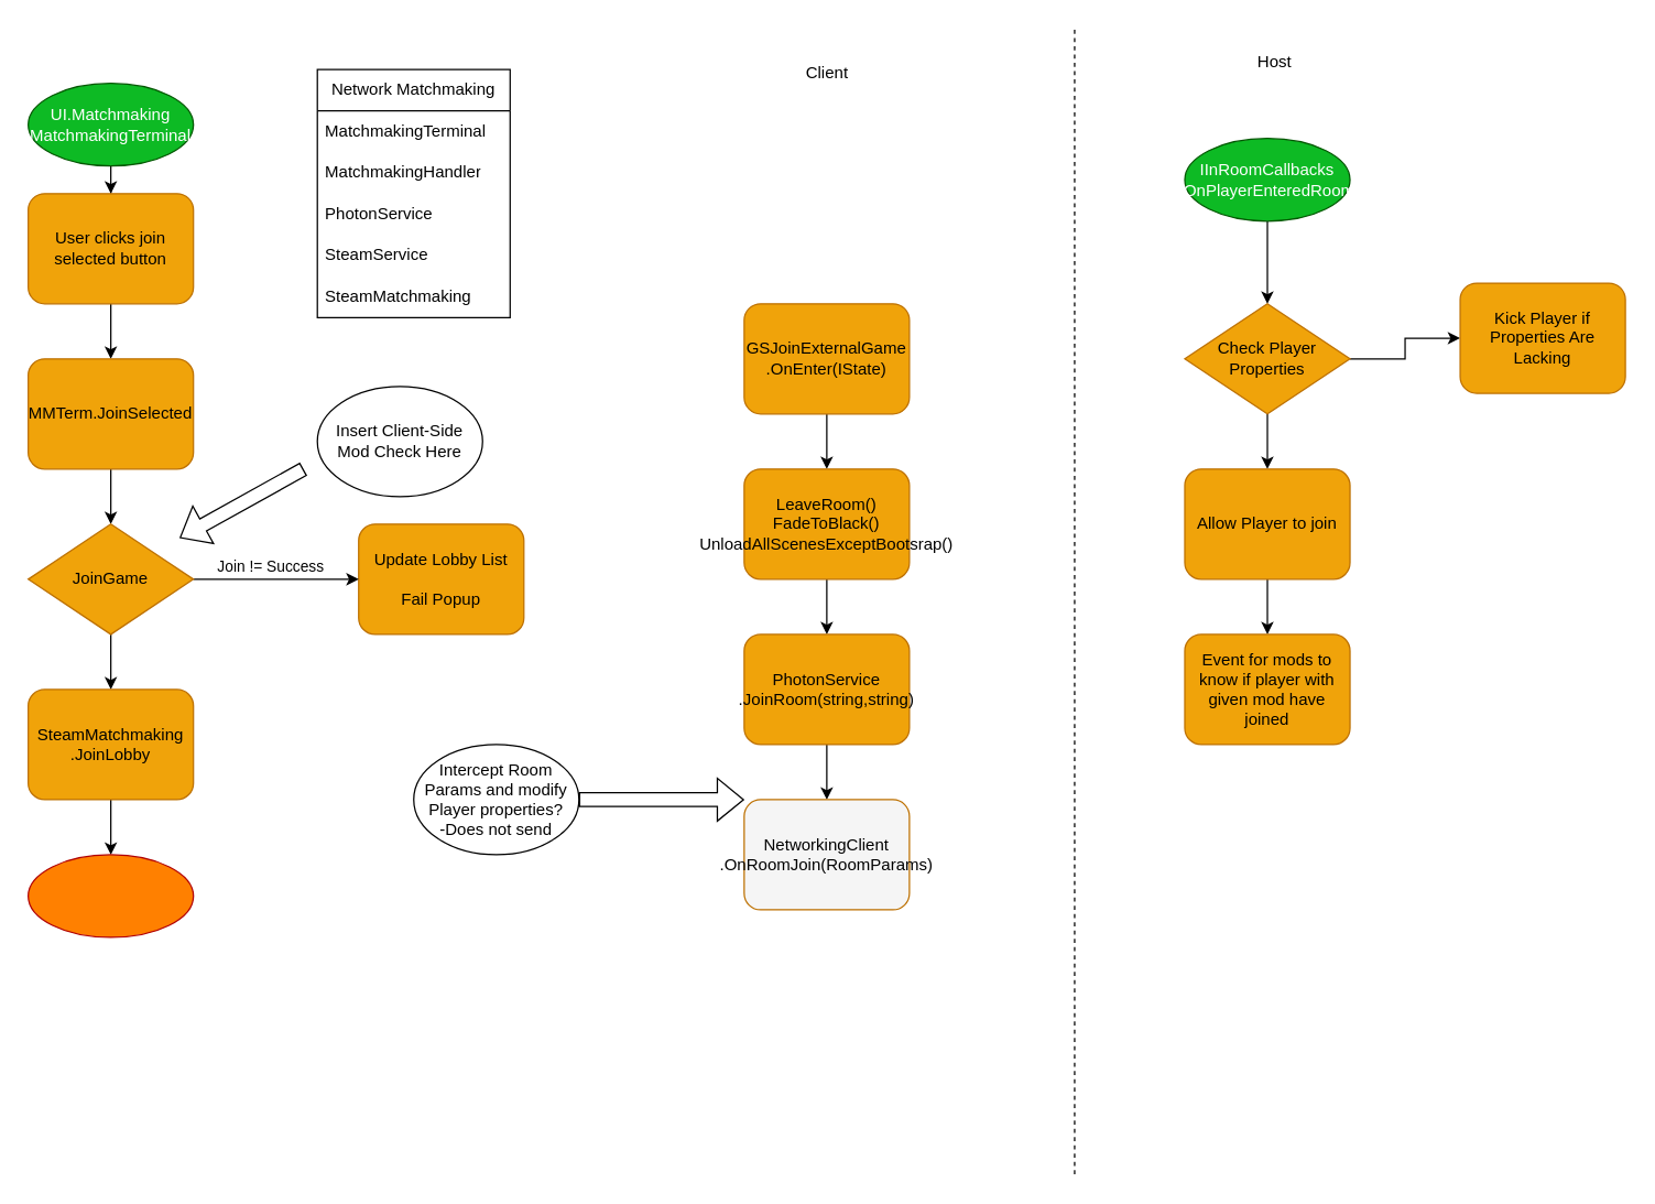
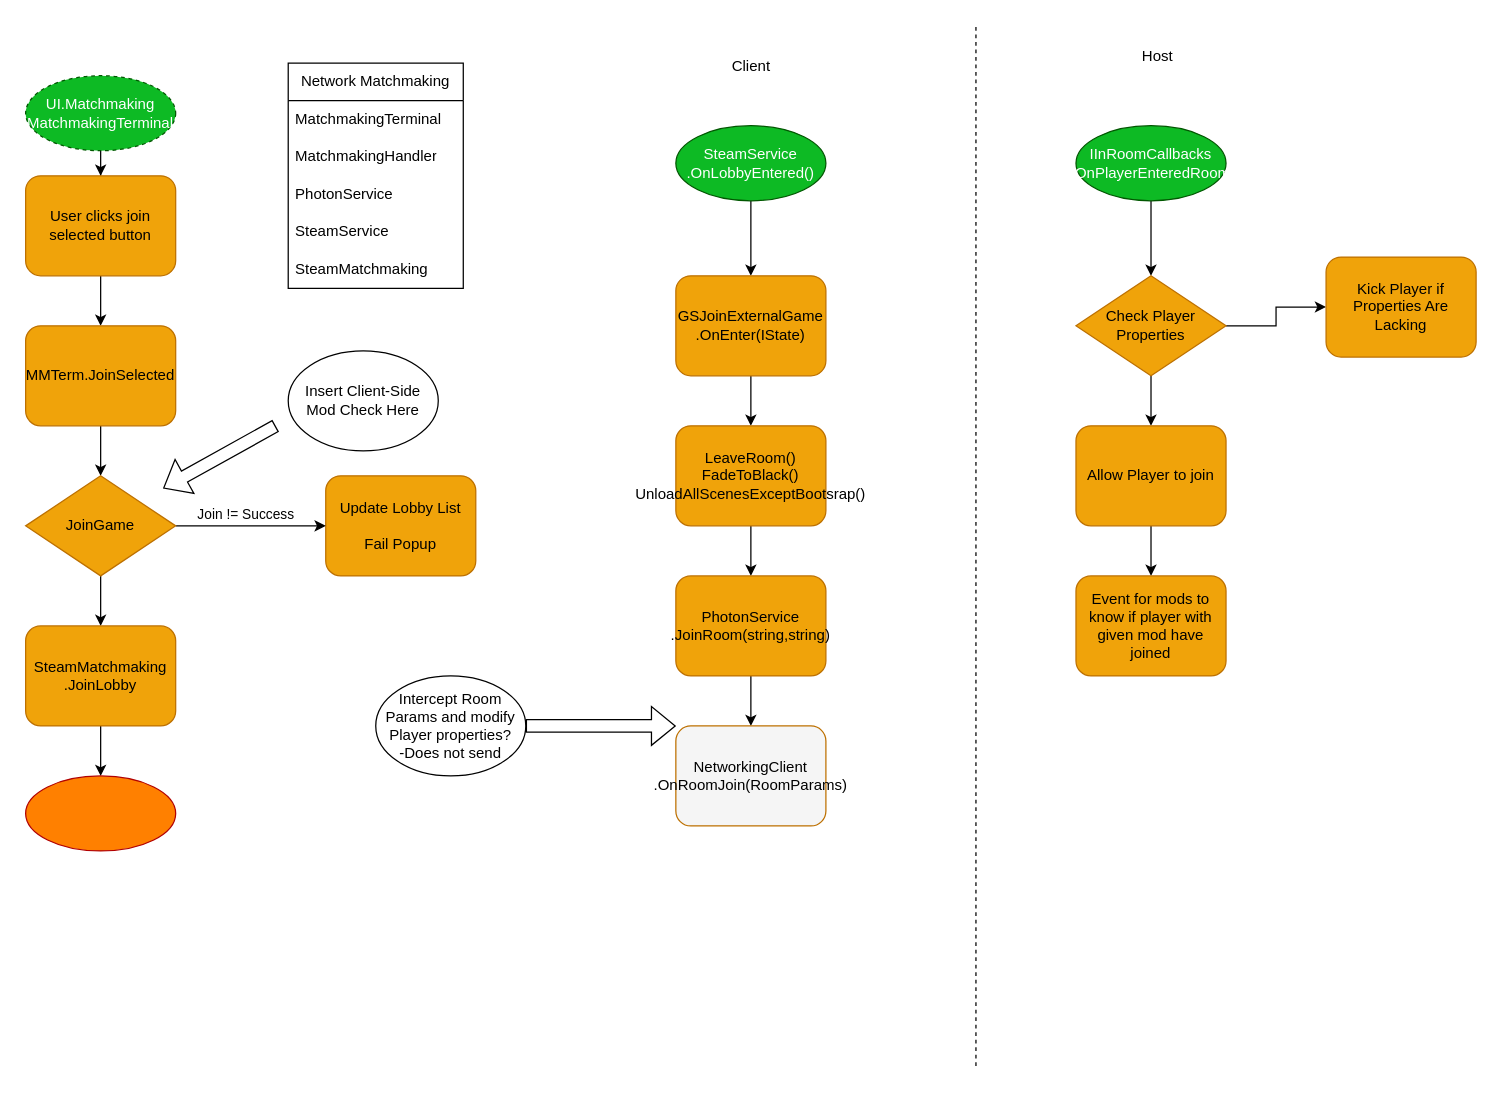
  <mxCell id="0" />
  <mxCell id="1" parent="0" />
  <mxCell id="2" style="edgeStyle=orthogonalEdgeStyle;rounded=0;orthogonalLoop=1;jettySize=auto;html=1;" parent="1" source="3" target="5" edge="1"><mxGeometry relative="1" as="geometry" /></mxCell>
- <mxCell id="3" value="UI.Matchmaking&lt;br&gt;MatchmakingTerminal" style="ellipse;whiteSpace=wrap;html=1;fillColor=#0DBA24;strokeColor=#005700;fontColor=#ffffff;" parent="1" vertex="1"><mxGeometry x="20" y="60" width="120" height="60" as="geometry" /></mxCell>
+ <mxCell id="3" value="UI.Matchmaking&lt;br&gt;MatchmakingTerminal" style="ellipse;whiteSpace=wrap;html=1;fillColor=#0DBA24;strokeColor=#005700;fontColor=#ffffff;dashed=1;" parent="1" vertex="1"><mxGeometry x="20" y="60" width="120" height="60" as="geometry" /></mxCell>
  <mxCell id="4" style="edgeStyle=orthogonalEdgeStyle;rounded=0;orthogonalLoop=1;jettySize=auto;html=1;" parent="1" source="5" target="7" edge="1"><mxGeometry relative="1" as="geometry" /></mxCell>
  <mxCell id="5" value="User clicks join selected button" style="rounded=1;whiteSpace=wrap;html=1;fillColor=#f0a30a;fontColor=#000000;strokeColor=#BD7000;" parent="1" vertex="1"><mxGeometry x="20" y="140" width="120" height="80" as="geometry" /></mxCell>
  <mxCell id="6" style="edgeStyle=orthogonalEdgeStyle;rounded=0;orthogonalLoop=1;jettySize=auto;html=1;" parent="1" source="7" target="12" edge="1"><mxGeometry relative="1" as="geometry" /></mxCell>
  <mxCell id="7" value="MMTerm.JoinSelected" style="rounded=1;whiteSpace=wrap;html=1;fillColor=#f0a30a;fontColor=#000000;strokeColor=#BD7000;" parent="1" vertex="1"><mxGeometry x="20" y="260" width="120" height="80" as="geometry" /></mxCell>
  <mxCell id="8" value="Update Lobby List&lt;br&gt;&lt;br&gt;Fail Popup" style="rounded=1;whiteSpace=wrap;html=1;fillColor=#f0a30a;fontColor=#000000;strokeColor=#BD7000;" parent="1" vertex="1"><mxGeometry x="260" y="380" width="120" height="80" as="geometry" /></mxCell>
  <mxCell id="9" style="edgeStyle=orthogonalEdgeStyle;rounded=0;orthogonalLoop=1;jettySize=auto;html=1;" parent="1" source="12" target="14" edge="1"><mxGeometry relative="1" as="geometry" /></mxCell>
  <mxCell id="10" style="edgeStyle=orthogonalEdgeStyle;rounded=0;orthogonalLoop=1;jettySize=auto;html=1;entryX=0;entryY=0.5;entryDx=0;entryDy=0;" parent="1" source="12" target="8" edge="1"><mxGeometry relative="1" as="geometry" /></mxCell>
  <mxCell id="11" value="Join != Success" style="edgeLabel;html=1;align=center;verticalAlign=middle;resizable=0;points=[];" parent="10" vertex="1" connectable="0"><mxGeometry y="5" relative="1" as="geometry"><mxPoint x="-5" y="-5" as="offset" /></mxGeometry></mxCell>
  <mxCell id="12" value="JoinGame" style="rhombus;whiteSpace=wrap;html=1;fillColor=#f0a30a;fontColor=#000000;strokeColor=#BD7000;" parent="1" vertex="1"><mxGeometry x="20" y="380" width="120" height="80" as="geometry" /></mxCell>
  <mxCell id="13" style="edgeStyle=orthogonalEdgeStyle;rounded=0;orthogonalLoop=1;jettySize=auto;html=1;entryX=0.5;entryY=0;entryDx=0;entryDy=0;" parent="1" source="14" target="23" edge="1"><mxGeometry relative="1" as="geometry" /></mxCell>
  <mxCell id="14" value="SteamMatchmaking&lt;br&gt;.JoinLobby" style="rounded=1;whiteSpace=wrap;html=1;fillColor=#f0a30a;fontColor=#000000;strokeColor=#BD7000;" parent="1" vertex="1"><mxGeometry x="20" y="500" width="120" height="80" as="geometry" /></mxCell>
  <mxCell id="15" value="Insert Client-Side Mod Check Here" style="ellipse;whiteSpace=wrap;html=1;" parent="1" vertex="1"><mxGeometry x="230" y="280" width="120" height="80" as="geometry" /></mxCell>
  <mxCell id="16" value="" style="shape=flexArrow;endArrow=classic;html=1;rounded=0;" parent="1" edge="1"><mxGeometry width="50" height="50" relative="1" as="geometry"><mxPoint x="220" y="340" as="sourcePoint" /><mxPoint x="130" y="390" as="targetPoint" /></mxGeometry></mxCell>
  <mxCell id="17" value="Network Matchmaking" style="swimlane;fontStyle=0;childLayout=stackLayout;horizontal=1;startSize=30;horizontalStack=0;resizeParent=1;resizeParentMax=0;resizeLast=0;collapsible=1;marginBottom=0;whiteSpace=wrap;html=1;" parent="1" vertex="1"><mxGeometry x="230" y="50" width="140" height="180" as="geometry" /></mxCell>
  <mxCell id="18" value="MatchmakingTerminal" style="text;strokeColor=none;fillColor=none;align=left;verticalAlign=middle;spacingLeft=4;spacingRight=4;overflow=hidden;points=[[0,0.5],[1,0.5]];portConstraint=eastwest;rotatable=0;whiteSpace=wrap;html=1;" parent="17" vertex="1"><mxGeometry y="30" width="140" height="30" as="geometry" /></mxCell>
  <mxCell id="19" value="MatchmakingHandler" style="text;strokeColor=none;fillColor=none;align=left;verticalAlign=middle;spacingLeft=4;spacingRight=4;overflow=hidden;points=[[0,0.5],[1,0.5]];portConstraint=eastwest;rotatable=0;whiteSpace=wrap;html=1;" parent="17" vertex="1"><mxGeometry y="60" width="140" height="30" as="geometry" /></mxCell>
  <mxCell id="20" value="PhotonService" style="text;strokeColor=none;fillColor=none;align=left;verticalAlign=middle;spacingLeft=4;spacingRight=4;overflow=hidden;points=[[0,0.5],[1,0.5]];portConstraint=eastwest;rotatable=0;whiteSpace=wrap;html=1;" parent="17" vertex="1"><mxGeometry y="90" width="140" height="30" as="geometry" /></mxCell>
  <mxCell id="21" value="SteamService" style="text;strokeColor=none;fillColor=none;align=left;verticalAlign=middle;spacingLeft=4;spacingRight=4;overflow=hidden;points=[[0,0.5],[1,0.5]];portConstraint=eastwest;rotatable=0;whiteSpace=wrap;html=1;" parent="17" vertex="1"><mxGeometry y="120" width="140" height="30" as="geometry" /></mxCell>
  <mxCell id="22" value="SteamMatchmaking" style="text;strokeColor=none;fillColor=none;align=left;verticalAlign=middle;spacingLeft=4;spacingRight=4;overflow=hidden;points=[[0,0.5],[1,0.5]];portConstraint=eastwest;rotatable=0;whiteSpace=wrap;html=1;" parent="17" vertex="1"><mxGeometry y="150" width="140" height="30" as="geometry" /></mxCell>
  <mxCell id="23" value="" style="ellipse;whiteSpace=wrap;html=1;fillColor=#FF8000;strokeColor=#B20000;fontColor=#ffffff;direction=east;" parent="1" vertex="1"><mxGeometry x="20" y="620" width="120" height="60" as="geometry" /></mxCell>
  <mxCell id="24" value="" style="endArrow=none;dashed=1;html=1;rounded=0;" parent="1" edge="1"><mxGeometry width="50" height="50" relative="1" as="geometry"><mxPoint x="780" y="852" as="sourcePoint" /><mxPoint x="780" as="targetPoint" y="20" /></mxGeometry></mxCell>
  <mxCell id="25" value="Client" style="text;html=1;align=center;verticalAlign=middle;resizable=0;points=[];autosize=1;strokeColor=none;fillColor=none;" parent="1" vertex="1"><mxGeometry x="575" y="38" width="50" height="30" as="geometry" /></mxCell>
  <mxCell id="26" value="Host" style="text;html=1;align=center;verticalAlign=middle;resizable=0;points=[];autosize=1;strokeColor=none;fillColor=none;" parent="1" vertex="1"><mxGeometry x="900" y="30" width="50" height="30" as="geometry" /></mxCell>
+ <mxCell id="27" style="edgeStyle=orthogonalEdgeStyle;rounded=0;orthogonalLoop=1;jettySize=auto;html=1;entryX=0.5;entryY=0;entryDx=0;entryDy=0;" parent="1" source="28" target="30" edge="1"><mxGeometry relative="1" as="geometry" /></mxCell>
+ <mxCell id="28" value="SteamService&lt;br&gt;.OnLobbyEntered()" style="ellipse;whiteSpace=wrap;html=1;fillColor=#0DBA24;strokeColor=#005700;fontColor=#ffffff;" parent="1" vertex="1"><mxGeometry x="540" y="100" width="120" height="60" as="geometry" /></mxCell>
  <mxCell id="29" style="edgeStyle=orthogonalEdgeStyle;rounded=0;orthogonalLoop=1;jettySize=auto;html=1;" parent="1" source="30" target="32" edge="1"><mxGeometry relative="1" as="geometry" /></mxCell>
  <mxCell id="30" value="GSJoinExternalGame&lt;br&gt;.OnEnter(IState)" style="rounded=1;whiteSpace=wrap;html=1;fillColor=#f0a30a;fontColor=#000000;strokeColor=#BD7000;" parent="1" vertex="1"><mxGeometry x="540" y="220" width="120" height="80" as="geometry" /></mxCell>
  <mxCell id="31" style="edgeStyle=orthogonalEdgeStyle;rounded=0;orthogonalLoop=1;jettySize=auto;html=1;entryX=0.5;entryY=0;entryDx=0;entryDy=0;" parent="1" source="32" target="34" edge="1"><mxGeometry relative="1" as="geometry" /></mxCell>
  <mxCell id="32" value="LeaveRoom()&lt;br&gt;FadeToBlack()&lt;br&gt;UnloadAllScenesExceptBootsrap()" style="rounded=1;whiteSpace=wrap;html=1;fillColor=#f0a30a;fontColor=#000000;strokeColor=#BD7000;" parent="1" vertex="1"><mxGeometry x="540" y="340" width="120" height="80" as="geometry" /></mxCell>
  <mxCell id="33" style="edgeStyle=orthogonalEdgeStyle;rounded=0;orthogonalLoop=1;jettySize=auto;html=1;entryX=0.5;entryY=0;entryDx=0;entryDy=0;" parent="1" source="34" target="35" edge="1"><mxGeometry relative="1" as="geometry" /></mxCell>
  <mxCell id="34" value="PhotonService&lt;br&gt;.JoinRoom(string,string)" style="rounded=1;whiteSpace=wrap;html=1;fillColor=#f0a30a;fontColor=#000000;strokeColor=#BD7000;" parent="1" vertex="1"><mxGeometry x="540" y="460" width="120" height="80" as="geometry" /></mxCell>
  <mxCell id="35" value="NetworkingClient&lt;br&gt;.OnRoomJoin(RoomParams)" style="rounded=1;whiteSpace=wrap;html=1;fillColor=#f5f5f5;fontColor=#000000;strokeColor=#BD7000;" parent="1" vertex="1"><mxGeometry x="540" y="580" width="120" height="80" as="geometry" /></mxCell>
  <mxCell id="36" value="Intercept Room Params and modify Player properties?&lt;br&gt;-Does not send" style="ellipse;whiteSpace=wrap;html=1;" parent="1" vertex="1"><mxGeometry x="300" y="540" width="120" height="80" as="geometry" /></mxCell>
  <mxCell id="37" value="" style="shape=flexArrow;endArrow=classic;html=1;rounded=0;entryX=0;entryY=0;entryDx=0;entryDy=0;exitX=1;exitY=0.5;exitDx=0;exitDy=0;" parent="1" source="36" target="35" edge="1"><mxGeometry width="50" height="50" relative="1" as="geometry"><mxPoint x="430" y="579" as="sourcePoint" /><mxPoint x="490" y="579" as="targetPoint" /></mxGeometry></mxCell>
  <mxCell id="38" style="edgeStyle=orthogonalEdgeStyle;rounded=0;orthogonalLoop=1;jettySize=auto;html=1;" parent="1" source="39" target="42" edge="1"><mxGeometry relative="1" as="geometry" /></mxCell>
  <mxCell id="39" value="IInRoomCallbacks&lt;br&gt;.OnPlayerEnteredRoom" style="ellipse;whiteSpace=wrap;html=1;fillColor=#0DBA24;strokeColor=#005700;fontColor=#ffffff;" parent="1" vertex="1"><mxGeometry x="860" y="100" width="120" height="60" as="geometry" /></mxCell>
  <mxCell id="40" style="edgeStyle=orthogonalEdgeStyle;rounded=0;orthogonalLoop=1;jettySize=auto;html=1;entryX=0;entryY=0.5;entryDx=0;entryDy=0;" parent="1" source="42" target="43" edge="1"><mxGeometry relative="1" as="geometry" /></mxCell>
  <mxCell id="41" style="edgeStyle=orthogonalEdgeStyle;rounded=0;orthogonalLoop=1;jettySize=auto;html=1;entryX=0.5;entryY=0;entryDx=0;entryDy=0;" parent="1" source="42" target="45" edge="1"><mxGeometry relative="1" as="geometry" /></mxCell>
  <mxCell id="42" value="Check Player Properties" style="rhombus;whiteSpace=wrap;html=1;fillColor=#f0a30a;fontColor=#000000;strokeColor=#BD7000;" parent="1" vertex="1"><mxGeometry x="860" y="220" width="120" height="80" as="geometry" /></mxCell>
  <mxCell id="43" value="Kick Player if Properties Are Lacking" style="rounded=1;whiteSpace=wrap;html=1;fillColor=#f0a30a;fontColor=#000000;strokeColor=#BD7000;" parent="1" vertex="1"><mxGeometry x="1060" y="205" width="120" height="80" as="geometry" /></mxCell>
  <mxCell id="44" style="edgeStyle=orthogonalEdgeStyle;rounded=0;orthogonalLoop=1;jettySize=auto;html=1;" parent="1" source="45" target="46" edge="1"><mxGeometry relative="1" as="geometry" /></mxCell>
  <mxCell id="45" value="Allow Player to join" style="rounded=1;whiteSpace=wrap;html=1;fillColor=#f0a30a;fontColor=#000000;strokeColor=#BD7000;" parent="1" vertex="1"><mxGeometry x="860" y="340" width="120" height="80" as="geometry" /></mxCell>
  <mxCell id="46" value="Event for mods to know if player with given mod have joined" style="rounded=1;whiteSpace=wrap;html=1;fillColor=#f0a30a;fontColor=#000000;strokeColor=#BD7000;" parent="1" vertex="1"><mxGeometry x="860" y="460" width="120" height="80" as="geometry" /></mxCell>
